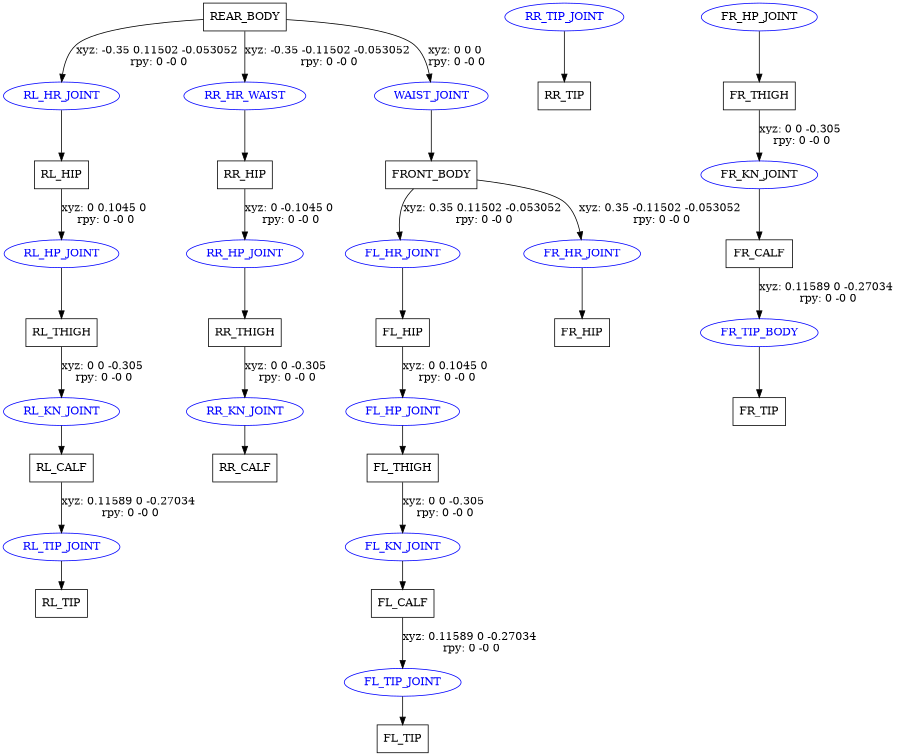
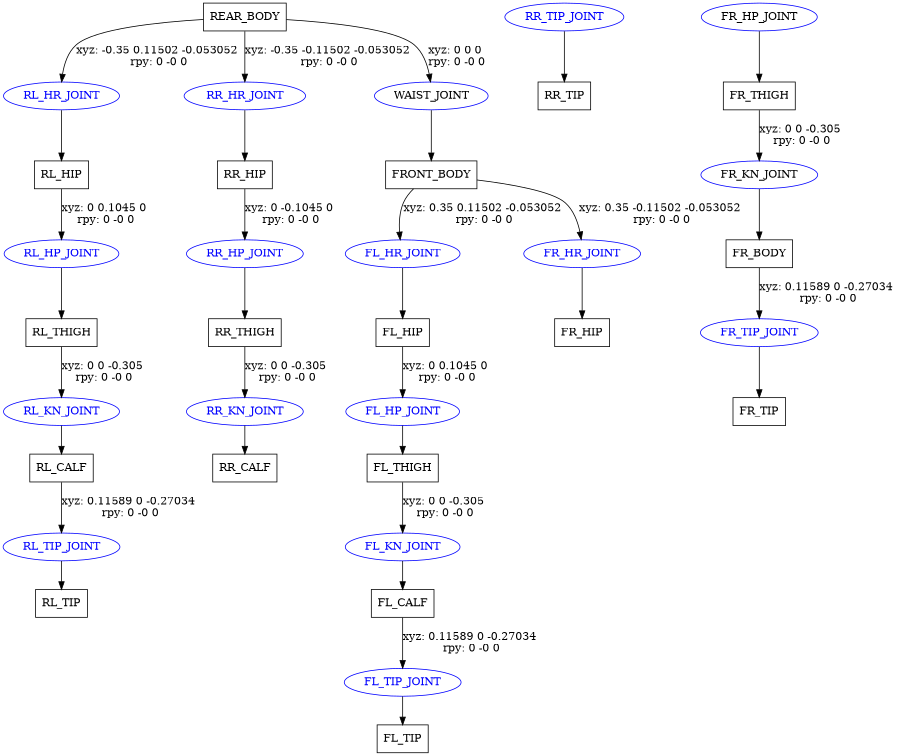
  digraph {
    node [shape=box]
    n1 [label=REAR_BODY]
    RL_HR_JOINT [color=blue fontcolor=blue shape=ellipse]
-   RR_HR_JOINT [color=blue fontcolor=blue shape=ellipse label=RR_HR_WAIST]
-   WAIST_JOINT [color=blue fontcolor=blue shape=ellipse]
+   RR_HR_JOINT [color=blue fontcolor=blue shape=ellipse]
+   WAIST_JOINT [color=blue fontcolor=black shape=ellipse]
    n5 [label=RL_HIP]
    n6 [label=RR_HIP]
    n7 [label=FRONT_BODY]
    RL_HP_JOINT [color=blue fontcolor=blue shape=ellipse]
    n9 [label=RL_THIGH]
    RL_KN_JOINT [color=blue fontcolor=blue shape=ellipse]
    n11 [label=RL_CALF]
    RL_TIP_JOINT [color=blue fontcolor=blue shape=ellipse]
    n13 [label=RL_TIP]
    RR_HP_JOINT [color=blue fontcolor=blue shape=ellipse]
    n15 [label=RR_THIGH]
    RR_KN_JOINT [color=blue fontcolor=blue shape=ellipse]
    n17 [label=RR_CALF]
    RR_TIP_JOINT [color=blue fontcolor=blue shape=ellipse]
    n19 [label=RR_TIP]
    FL_HR_JOINT [color=blue fontcolor=blue shape=ellipse]
    FR_HR_JOINT [color=blue fontcolor=blue shape=ellipse]
    n22 [label=FL_HIP]
    n23 [label=FR_HIP]
    FL_HP_JOINT [color=blue fontcolor=blue shape=ellipse]
    n25 [label=FL_THIGH]
    FL_KN_JOINT [color=blue fontcolor=blue shape=ellipse]
    n27 [label=FL_CALF]
    FL_TIP_JOINT [color=blue fontcolor=blue shape=ellipse]
    n29 [label=FL_TIP]
    FR_HP_JOINT [color=blue fontcolor=black shape=ellipse]
    n31 [label=FR_THIGH]
    FR_KN_JOINT [color=blue fontcolor=black shape=ellipse]
-   n33 [label=FR_CALF]
-   FR_TIP_JOINT [color=blue fontcolor=blue shape=ellipse label=FR_TIP_BODY]
+   n33 [label=FR_BODY]
+   FR_TIP_JOINT [color=blue fontcolor=blue shape=ellipse]
    n35 [label=FR_TIP]
    n1 -> RL_HR_JOINT [label="xyz: -0.35 0.11502 -0.053052 \nrpy: 0 -0 0"]
    n1 -> RR_HR_JOINT [label="xyz: -0.35 -0.11502 -0.053052 \nrpy: 0 -0 0"]
    n1 -> WAIST_JOINT [label="xyz: 0 0 0 \nrpy: 0 -0 0"]
    RL_HR_JOINT -> n5
    RR_HR_JOINT -> n6
    WAIST_JOINT -> n7
    n5 -> RL_HP_JOINT [label="xyz: 0 0.1045 0 \nrpy: 0 -0 0"]
    n6 -> RR_HP_JOINT [label="xyz: 0 -0.1045 0 \nrpy: 0 -0 0"]
    n7 -> FL_HR_JOINT [label="xyz: 0.35 0.11502 -0.053052 \nrpy: 0 -0 0"]
    n7 -> FR_HR_JOINT [label="xyz: 0.35 -0.11502 -0.053052 \nrpy: 0 -0 0"]
    RL_HP_JOINT -> n9
    n9 -> RL_KN_JOINT [label="xyz: 0 0 -0.305 \nrpy: 0 -0 0"]
    RL_KN_JOINT -> n11
    n11 -> RL_TIP_JOINT [label="xyz: 0.11589 0 -0.27034 \nrpy: 0 -0 0"]
    RL_TIP_JOINT -> n13
    RR_HP_JOINT -> n15
    n15 -> RR_KN_JOINT [label="xyz: 0 0 -0.305 \nrpy: 0 -0 0"]
    RR_KN_JOINT -> n17
    RR_TIP_JOINT -> n19
    FL_HR_JOINT -> n22
    FR_HR_JOINT -> n23
    n22 -> FL_HP_JOINT [label="xyz: 0 0.1045 0 \nrpy: 0 -0 0"]
    FL_HP_JOINT -> n25
    n25 -> FL_KN_JOINT [label="xyz: 0 0 -0.305 \nrpy: 0 -0 0"]
    FL_KN_JOINT -> n27
    n27 -> FL_TIP_JOINT [label="xyz: 0.11589 0 -0.27034 \nrpy: 0 -0 0"]
    FL_TIP_JOINT -> n29
    FR_HP_JOINT -> n31
    n31 -> FR_KN_JOINT [label="xyz: 0 0 -0.305 \nrpy: 0 -0 0"]
    FR_KN_JOINT -> n33
    n33 -> FR_TIP_JOINT [label="xyz: 0.11589 0 -0.27034 \nrpy: 0 -0 0"]
    FR_TIP_JOINT -> n35
  }
